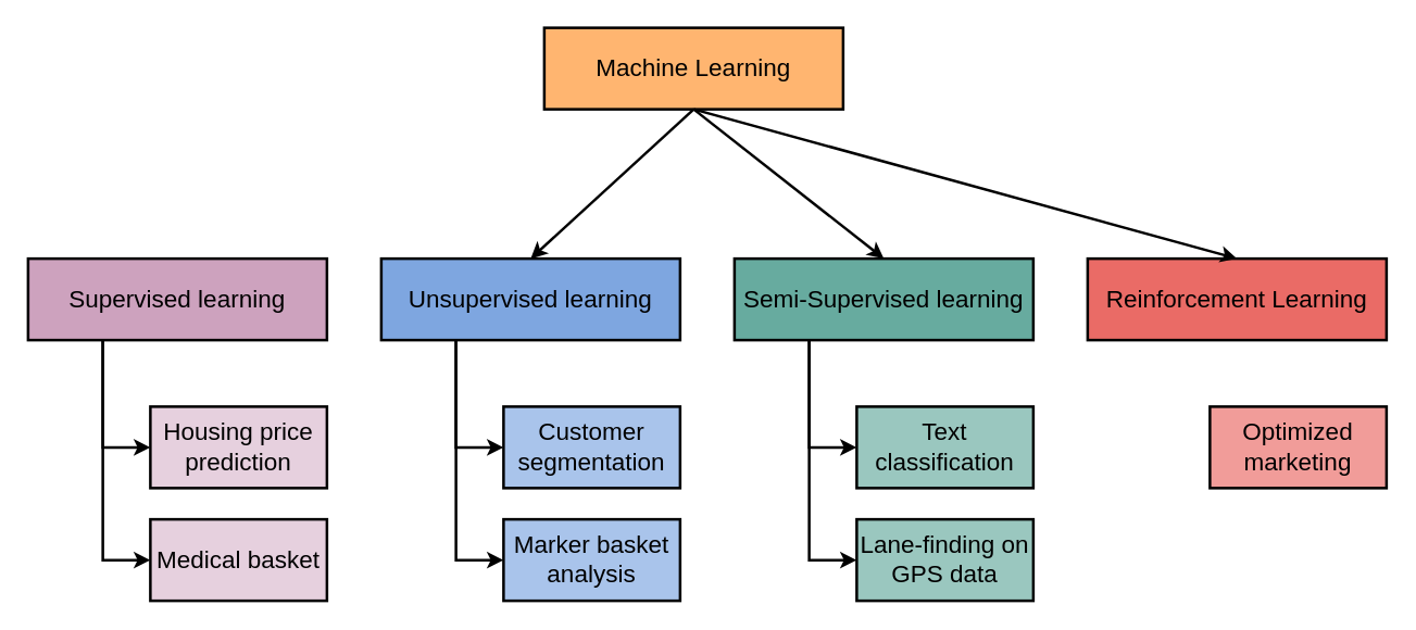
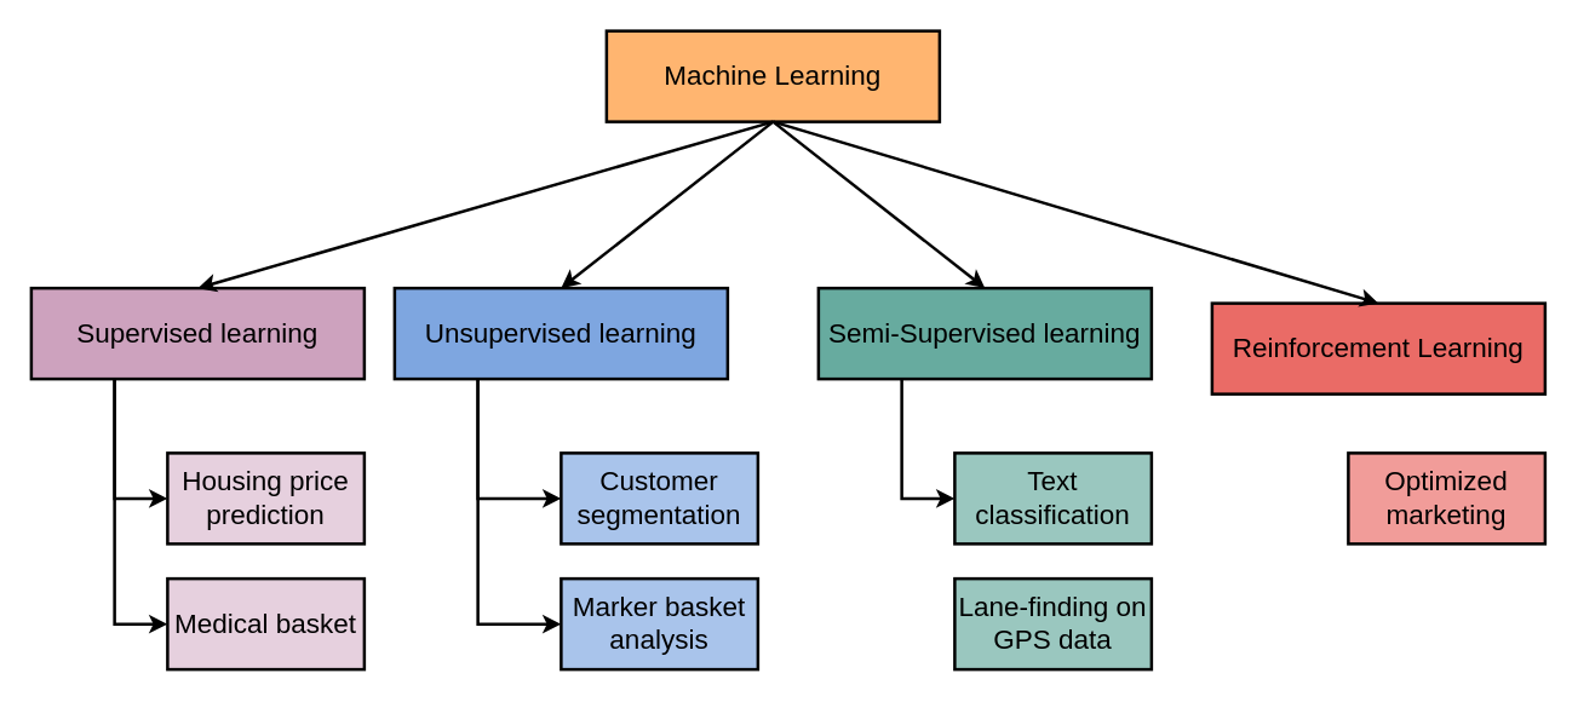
  <mxCell id="0" />
  <mxCell id="1" parent="0" />
  <mxCell id="2" value="Machine Learning" style="rounded=0;whiteSpace=wrap;html=1;strokeWidth=2;fontSize=18;fillColor=#FFB570;" vertex="1" parent="1"><mxGeometry x="400" y="20" width="220" height="60" as="geometry" /></mxCell>
  <mxCell id="3" style="edgeStyle=orthogonalEdgeStyle;rounded=0;orthogonalLoop=1;jettySize=auto;html=1;exitX=0.25;exitY=1;exitDx=0;exitDy=0;entryX=0;entryY=0.5;entryDx=0;entryDy=0;strokeWidth=2;fontSize=18;" edge="1" parent="1" source="5" target="13"><mxGeometry relative="1" as="geometry" /></mxCell>
  <mxCell id="4" style="edgeStyle=orthogonalEdgeStyle;rounded=0;orthogonalLoop=1;jettySize=auto;html=1;exitX=0.25;exitY=1;exitDx=0;exitDy=0;entryX=0;entryY=0.5;entryDx=0;entryDy=0;strokeWidth=2;fontSize=18;" edge="1" parent="1" source="5" target="14"><mxGeometry relative="1" as="geometry" /></mxCell>
  <mxCell id="5" value="Supervised learning" style="rounded=0;whiteSpace=wrap;html=1;strokeWidth=2;fontSize=18;fillColor=#CDA2BE;" vertex="1" parent="1"><mxGeometry x="20" y="190" width="220" height="60" as="geometry" /></mxCell>
  <mxCell id="6" style="edgeStyle=orthogonalEdgeStyle;rounded=0;orthogonalLoop=1;jettySize=auto;html=1;exitX=0.25;exitY=1;exitDx=0;exitDy=0;entryX=0;entryY=0.5;entryDx=0;entryDy=0;strokeWidth=2;fontSize=18;" edge="1" parent="1" source="8" target="15"><mxGeometry relative="1" as="geometry" /></mxCell>
  <mxCell id="7" style="edgeStyle=orthogonalEdgeStyle;rounded=0;orthogonalLoop=1;jettySize=auto;html=1;exitX=0.25;exitY=1;exitDx=0;exitDy=0;entryX=0;entryY=0.5;entryDx=0;entryDy=0;strokeWidth=2;fontSize=18;" edge="1" parent="1" source="8" target="16"><mxGeometry relative="1" as="geometry" /></mxCell>
- <mxCell id="8" value="Unsupervised learning" style="rounded=0;whiteSpace=wrap;html=1;strokeWidth=2;fontSize=18;fillColor=#7EA6E0;" vertex="1" parent="1"><mxGeometry x="280" y="190" width="220" height="60" as="geometry" /></mxCell>
+ <mxCell id="8" value="Unsupervised learning" style="rounded=0;whiteSpace=wrap;html=1;strokeWidth=2;fontSize=18;fillColor=#7EA6E0;" vertex="1" parent="1"><mxGeometry x="260" y="190" width="220" height="60" as="geometry" /></mxCell>
  <mxCell id="9" style="edgeStyle=orthogonalEdgeStyle;rounded=0;orthogonalLoop=1;jettySize=auto;html=1;exitX=0.25;exitY=1;exitDx=0;exitDy=0;entryX=0;entryY=0.5;entryDx=0;entryDy=0;strokeWidth=2;fontSize=18;" edge="1" parent="1" source="11" target="17"><mxGeometry relative="1" as="geometry" /></mxCell>
- <mxCell id="10" style="edgeStyle=orthogonalEdgeStyle;rounded=0;orthogonalLoop=1;jettySize=auto;html=1;exitX=0.25;exitY=1;exitDx=0;exitDy=0;entryX=0;entryY=0.5;entryDx=0;entryDy=0;strokeWidth=2;fontSize=18;" edge="1" parent="1" source="11" target="18"><mxGeometry relative="1" as="geometry" /></mxCell>
  <mxCell id="11" value="Semi-Supervised learning" style="rounded=0;whiteSpace=wrap;html=1;strokeWidth=2;fontSize=18;fillColor=#67AB9F;" vertex="1" parent="1"><mxGeometry x="540" y="190" width="220" height="60" as="geometry" /></mxCell>
- <mxCell id="12" value="Reinforcement Learning" style="rounded=0;whiteSpace=wrap;html=1;strokeWidth=2;fontSize=18;fillColor=#EA6B66;" vertex="1" parent="1"><mxGeometry x="800" y="190" width="220" height="60" as="geometry" /></mxCell>
+ <mxCell id="12" value="Reinforcement Learning" style="rounded=0;whiteSpace=wrap;html=1;strokeWidth=2;fontSize=18;fillColor=#EA6B66;" vertex="1" parent="1"><mxGeometry x="800" y="200" width="220" height="60" as="geometry" /></mxCell>
  <mxCell id="13" value="Housing price prediction" style="rounded=0;whiteSpace=wrap;html=1;strokeWidth=2;fontSize=18;fillColor=#E6D0DE;" vertex="1" parent="1"><mxGeometry x="110" y="299" width="130" height="60" as="geometry" /></mxCell>
  <mxCell id="14" value="Medical basket" style="rounded=0;whiteSpace=wrap;html=1;strokeWidth=2;fontSize=18;fillColor=#E6D0DE;" vertex="1" parent="1"><mxGeometry x="110" y="382" width="130" height="60" as="geometry" /></mxCell>
  <mxCell id="15" value="Customer segmentation" style="rounded=0;whiteSpace=wrap;html=1;strokeWidth=2;fontSize=18;fillColor=#A9C4EB;" vertex="1" parent="1"><mxGeometry x="370" y="299" width="130" height="60" as="geometry" /></mxCell>
  <mxCell id="16" value="Marker basket analysis" style="rounded=0;whiteSpace=wrap;html=1;strokeWidth=2;fontSize=18;fillColor=#A9C4EB;" vertex="1" parent="1"><mxGeometry x="370" y="382" width="130" height="60" as="geometry" /></mxCell>
  <mxCell id="17" value="Text classification" style="rounded=0;whiteSpace=wrap;html=1;strokeWidth=2;fontSize=18;fillColor=#9AC7BF;" vertex="1" parent="1"><mxGeometry x="630" y="299" width="130" height="60" as="geometry" /></mxCell>
  <mxCell id="18" value="Lane-finding on GPS data" style="rounded=0;whiteSpace=wrap;html=1;strokeWidth=2;fontSize=18;fillColor=#9AC7BF;" vertex="1" parent="1"><mxGeometry x="630" y="382" width="130" height="60" as="geometry" /></mxCell>
  <mxCell id="19" value="Optimized marketing" style="rounded=0;whiteSpace=wrap;html=1;strokeWidth=2;fontSize=18;fillColor=#F19C99;" vertex="1" parent="1"><mxGeometry x="890" y="299" width="130" height="60" as="geometry" /></mxCell>
+ <mxCell id="20" value="" style="endArrow=classic;html=1;rounded=0;fontSize=18;strokeWidth=2;exitX=0.5;exitY=1;exitDx=0;exitDy=0;entryX=0.5;entryY=0;entryDx=0;entryDy=0;" edge="1" parent="1" source="2" target="5"><mxGeometry width="50" height="50" relative="1" as="geometry"><mxPoint x="590" y="480" as="sourcePoint" /><mxPoint x="640" y="430" as="targetPoint" /></mxGeometry></mxCell>
  <mxCell id="21" value="" style="endArrow=classic;html=1;rounded=0;fontSize=18;strokeWidth=2;entryX=0.5;entryY=0;entryDx=0;entryDy=0;" edge="1" parent="1" target="8"><mxGeometry width="50" height="50" relative="1" as="geometry"><mxPoint x="510" y="80" as="sourcePoint" /><mxPoint x="140" y="200" as="targetPoint" /></mxGeometry></mxCell>
  <mxCell id="22" value="" style="endArrow=classic;html=1;rounded=0;fontSize=18;strokeWidth=2;entryX=0.5;entryY=0;entryDx=0;entryDy=0;exitX=0.5;exitY=1;exitDx=0;exitDy=0;" edge="1" parent="1" source="2" target="11"><mxGeometry width="50" height="50" relative="1" as="geometry"><mxPoint x="510" y="90" as="sourcePoint" /><mxPoint x="400" y="200" as="targetPoint" /></mxGeometry></mxCell>
  <mxCell id="23" value="" style="endArrow=classic;html=1;rounded=0;fontSize=18;strokeWidth=2;entryX=0.5;entryY=0;entryDx=0;entryDy=0;exitX=0.5;exitY=1;exitDx=0;exitDy=0;" edge="1" parent="1" source="2" target="12"><mxGeometry width="50" height="50" relative="1" as="geometry"><mxPoint x="520" y="90" as="sourcePoint" /><mxPoint x="660" y="200" as="targetPoint" /></mxGeometry></mxCell>
